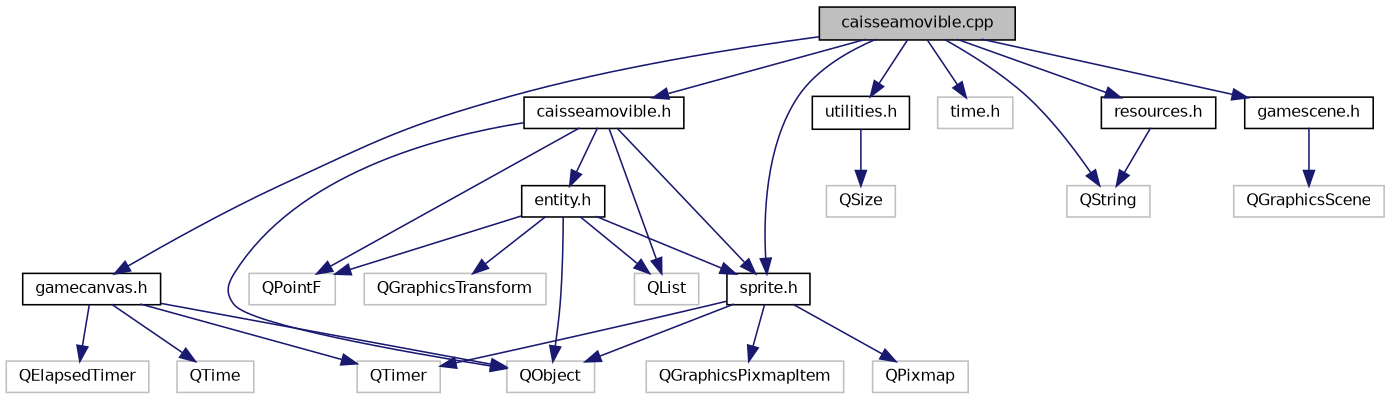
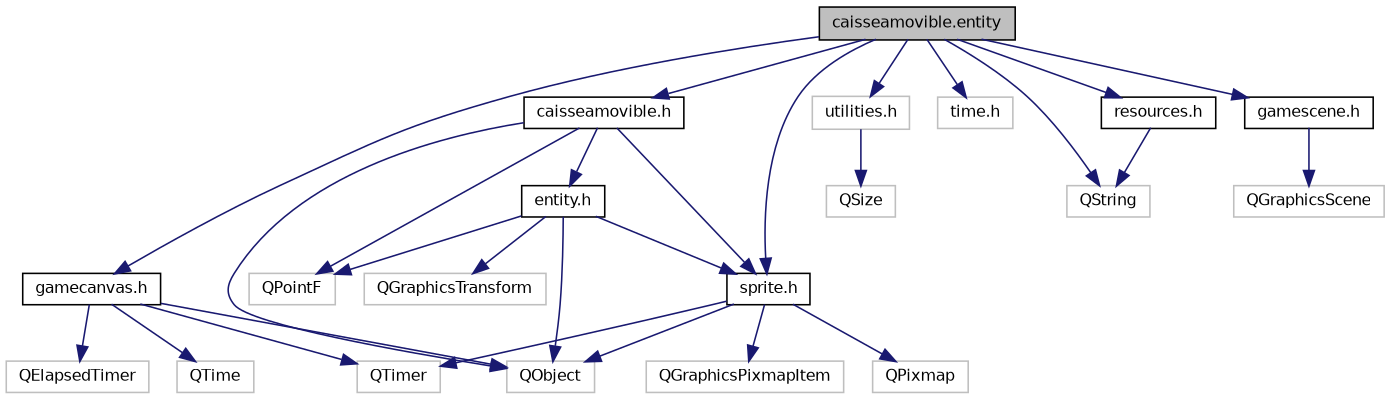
  digraph {
    node [color=grey75 fillcolor=white fontname=Helvetica fontsize=10 shape=record style=filled]
    edge [color=midnightblue fontname=Helvetica fontsize=10 labelfontname=Helvetica labelfontsize=10 style=solid]
-   n1 [color=black fillcolor=grey75 fontcolor=black height=0.2 label="caisseamovible.cpp" width=0.4]
+   n1 [color=black fillcolor=grey75 fontcolor=black height=0.2 label="caisseamovible.entity" width=0.4]
    n2 [color=black height=0.2 label="caisseamovible.h" width=0.4]
    n3 [color=black height=0.2 label="sprite.h" width=0.4]
-   n4 [color=black height=0.2 label="utilities.h" width=0.4]
+   n4 [height=0.2 label="utilities.h" width=0.4]
    n5 [height=0.2 label="time.h" width=0.4]
    n6 [height=0.2 label=QString width=0.4]
    n7 [color=black height=0.2 label="gamescene.h" width=0.4]
    n8 [color=black height=0.2 label="gamecanvas.h" width=0.4]
    n9 [color=black height=0.2 label="resources.h" width=0.4]
    n10 [height=0.2 label=QObject width=0.4]
    n11 [height=0.2 label=QPointF width=0.4]
-   n12 [height=0.2 label=QList width=0.4]
    n13 [color=black height=0.2 label="entity.h" width=0.4]
    n14 [height=0.2 label=QGraphicsPixmapItem width=0.4]
    n15 [height=0.2 label=QPixmap width=0.4]
    n16 [height=0.2 label=QTimer width=0.4]
    n17 [height=0.2 label=QSize width=0.4]
    n18 [height=0.2 label=QGraphicsScene width=0.4]
    n19 [height=0.2 label=QTime width=0.4]
    n20 [height=0.2 label=QElapsedTimer width=0.4]
    n21 [height=0.2 label=QGraphicsTransform width=0.4]
    n1 -> n2
    n1 -> n3
    n1 -> n4
    n1 -> n5
    n1 -> n6
    n1 -> n7
    n1 -> n8
    n1 -> n9
    n2 -> n3
    n2 -> n10
    n2 -> n11
-   n2 -> n12
    n2 -> n13
    n3 -> n10
    n3 -> n14
    n3 -> n15
    n3 -> n16
    n4 -> n17
    n7 -> n18
    n8 -> n10
    n8 -> n16
    n8 -> n19
    n8 -> n20
    n9 -> n6
    n13 -> n3
    n13 -> n10
    n13 -> n11
-   n13 -> n12
    n13 -> n21
  }
